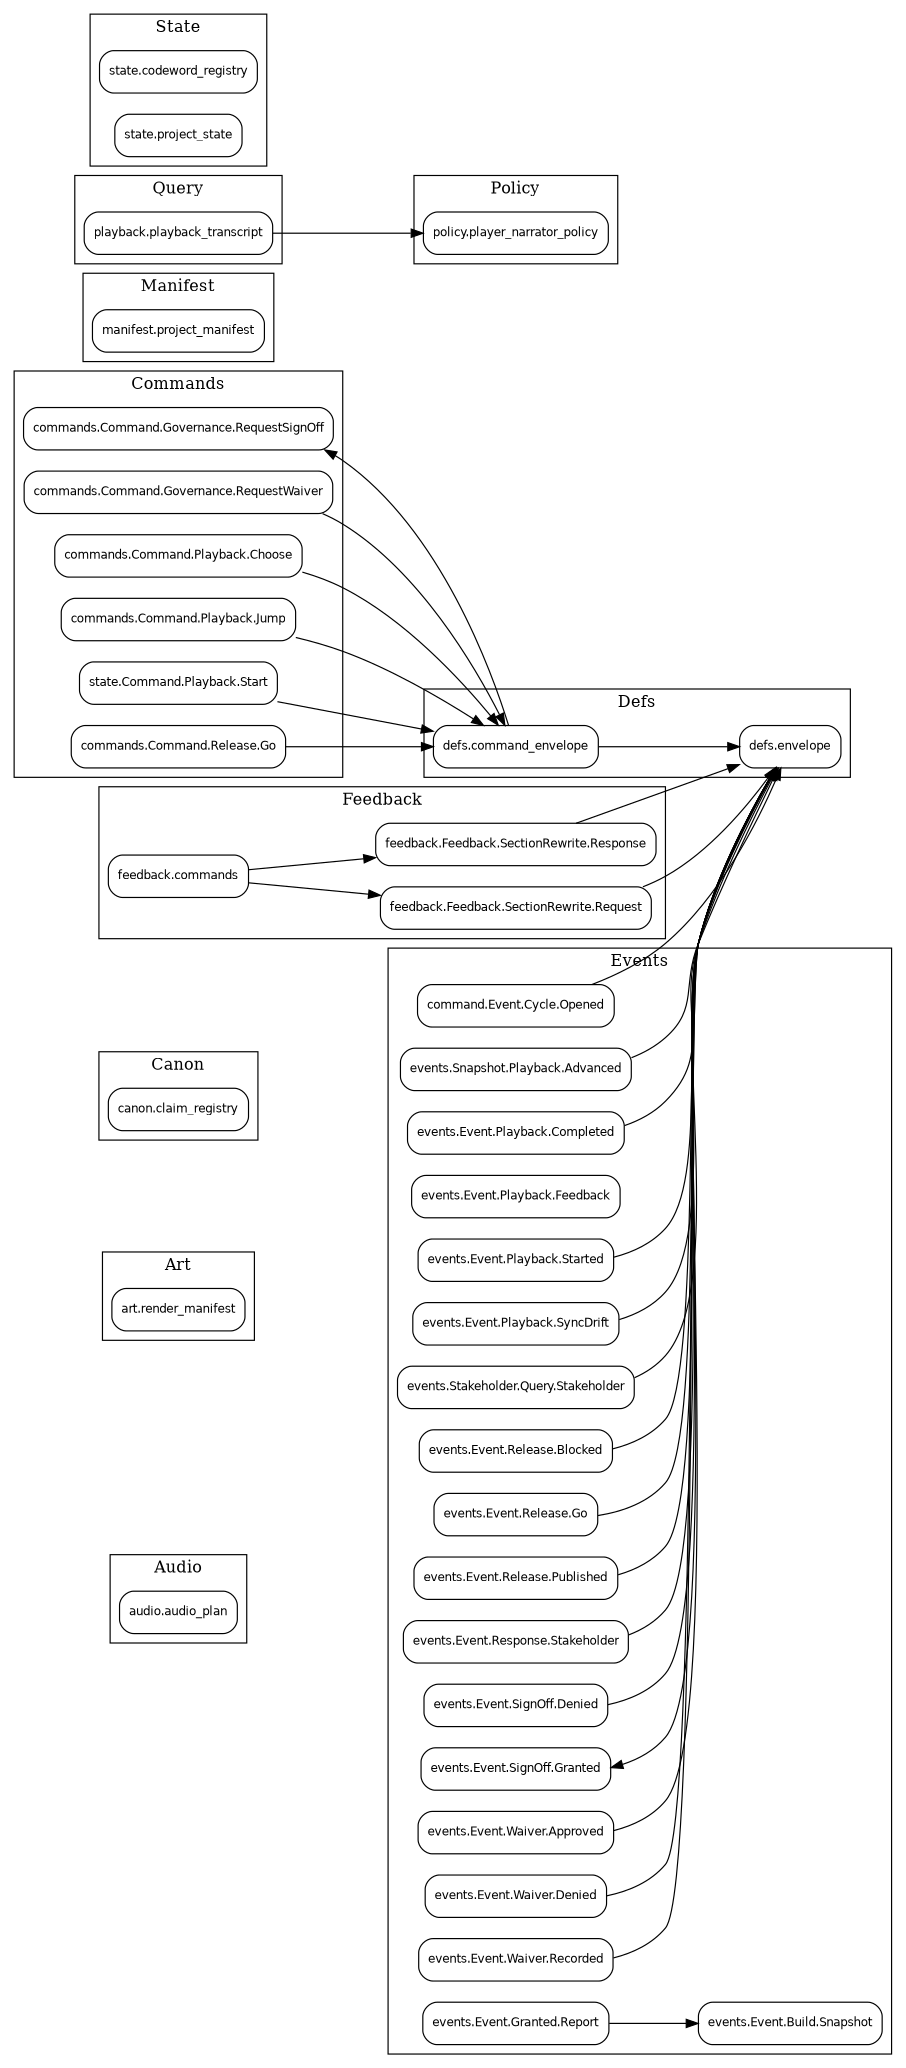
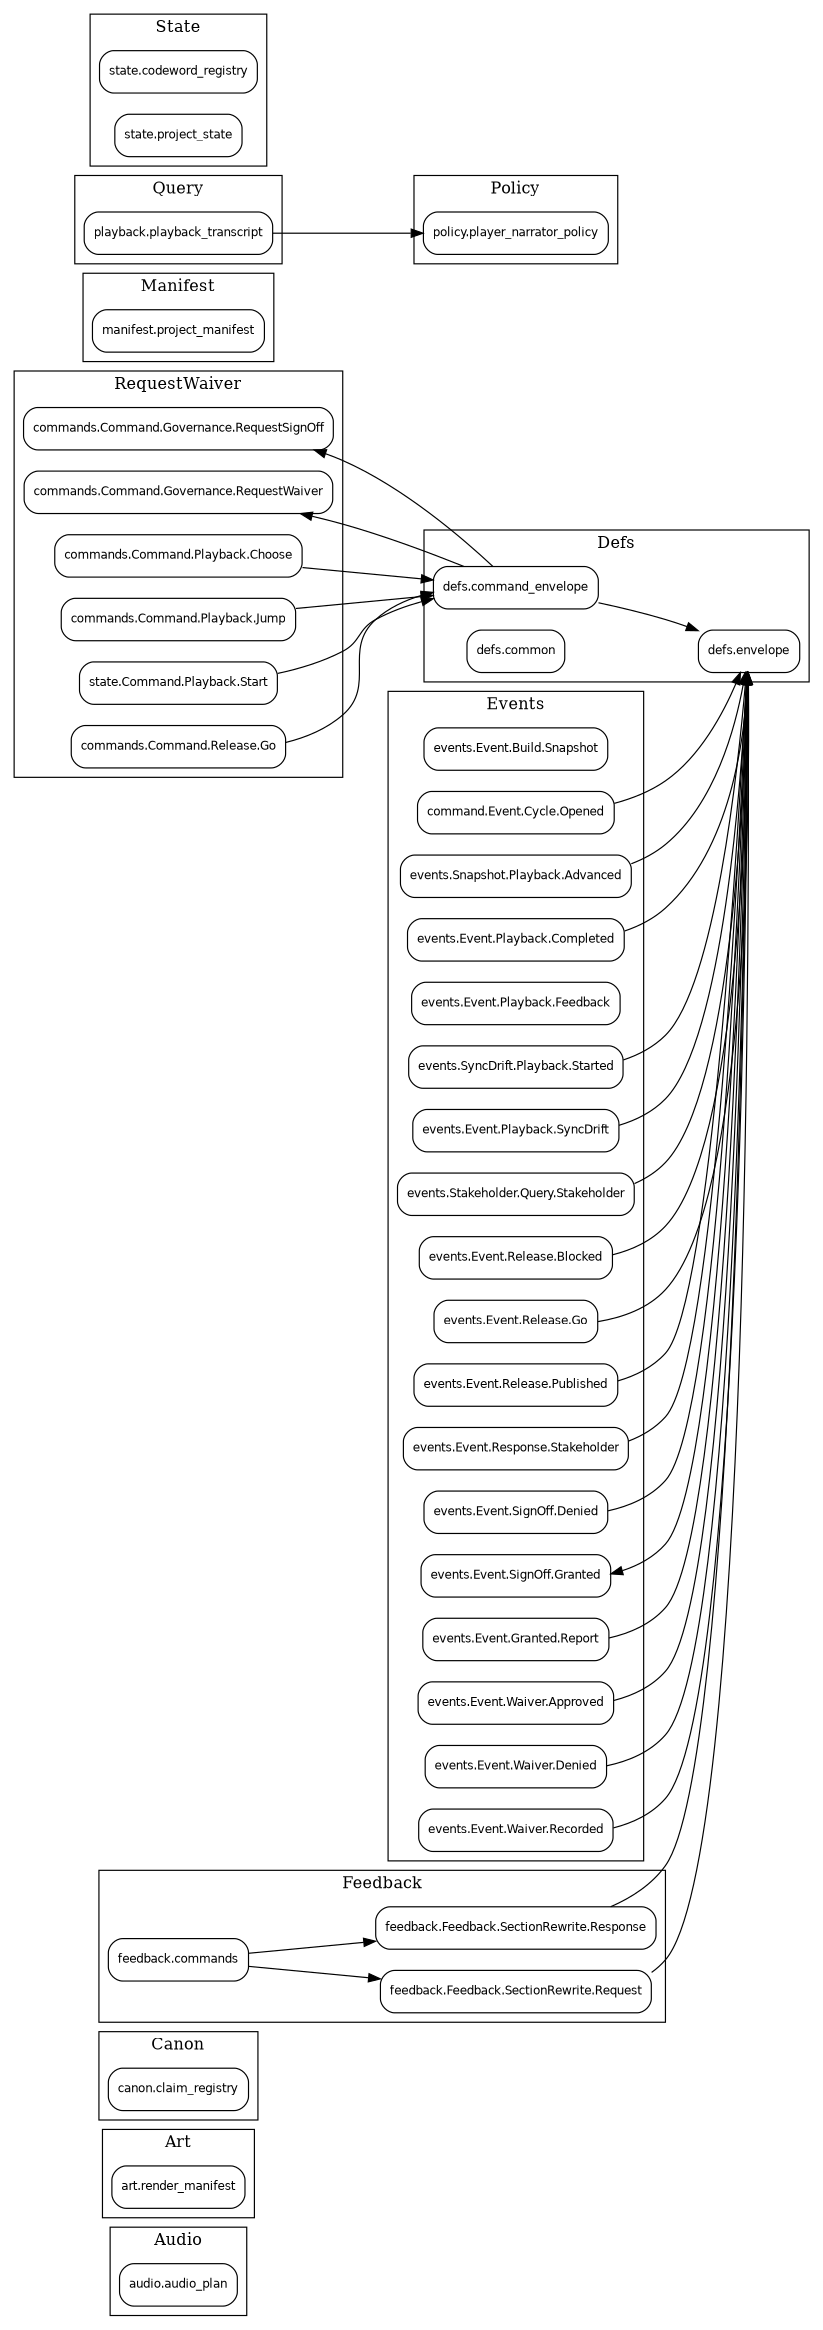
  digraph {
    rankdir=LR
    node [fontname=Helvetica fontsize=10 shape=box style=rounded]
    "audio.audio_plan"
    n2 [label="art.render_manifest"]
    "canon.claim_registry"
    "commands.Command.Governance.RequestSignOff"
    "commands.Command.Governance.RequestWaiver"
    "commands.Command.Playback.Choose"
    "commands.Command.Playback.Jump"
    n8 [label="state.Command.Playback.Start"]
    "commands.Command.Release.Go"
    "defs.command_envelope"
+   "defs.common"
    "defs.envelope"
    "events.Event.Build.Snapshot"
    n14 [label="command.Event.Cycle.Opened"]
    n15 [label="events.Snapshot.Playback.Advanced"]
    "events.Event.Playback.Completed"
    "events.Event.Playback.Feedback"
-   "events.Event.Playback.Started"
+   "events.Event.Playback.Started" [label="events.SyncDrift.Playback.Started"]
    "events.Event.Playback.SyncDrift"
    n20 [label="events.Stakeholder.Query.Stakeholder"]
    "events.Event.Release.Blocked"
    "events.Event.Release.Go"
    "events.Event.Release.Published"
    "events.Event.Response.Stakeholder"
    "events.Event.SignOff.Denied"
    "events.Event.SignOff.Granted"
    n27 [label="events.Event.Granted.Report"]
    "events.Event.Waiver.Approved"
    "events.Event.Waiver.Denied"
    "events.Event.Waiver.Recorded"
    "feedback.Feedback.SectionRewrite.Request"
    "feedback.Feedback.SectionRewrite.Response"
    n33 [label="feedback.commands"]
    "manifest.project_manifest"
    "playback.playback_transcript"
    "policy.player_narrator_policy"
    "state.codeword_registry"
    "state.project_state"
    subgraph cluster_1 {
      label=Audio
      "audio.audio_plan"
    }
    subgraph cluster_2 {
      label=Art
      n2
    }
    subgraph cluster_3 {
      label=Canon
      "canon.claim_registry"
    }
    subgraph cluster_4 {
-     label=Commands
+     label=RequestWaiver
      "commands.Command.Governance.RequestSignOff"
      "commands.Command.Governance.RequestWaiver"
      "commands.Command.Playback.Choose"
      "commands.Command.Playback.Jump"
      n8
      "commands.Command.Release.Go"
    }
    subgraph cluster_5 {
      label=Defs
      "defs.command_envelope"
+     "defs.common"
      "defs.envelope"
    }
    subgraph cluster_6 {
      label=Events
      "events.Event.Build.Snapshot"
      n14
      n15
      "events.Event.Playback.Completed"
      "events.Event.Playback.Feedback"
      "events.Event.Playback.Started"
      "events.Event.Playback.SyncDrift"
      n20
      "events.Event.Release.Blocked"
      "events.Event.Release.Go"
      "events.Event.Release.Published"
      "events.Event.Response.Stakeholder"
      "events.Event.SignOff.Denied"
      "events.Event.SignOff.Granted"
      n27
      "events.Event.Waiver.Approved"
      "events.Event.Waiver.Denied"
      "events.Event.Waiver.Recorded"
    }
    subgraph cluster_7 {
      label=Feedback
      "feedback.Feedback.SectionRewrite.Request"
      "feedback.Feedback.SectionRewrite.Response"
      n33
    }
    subgraph cluster_8 {
      label=Manifest
      "manifest.project_manifest"
    }
    subgraph cluster_9 {
      label=Query
      "playback.playback_transcript"
    }
    subgraph cluster_10 {
      label=Policy
      "policy.player_narrator_policy"
    }
    subgraph cluster_11 {
      label=State
      "state.codeword_registry"
      "state.project_state"
    }
-   "commands.Command.Governance.RequestWaiver" -> "defs.command_envelope"
+   "defs.command_envelope" -> "commands.Command.Governance.RequestWaiver"
    "commands.Command.Playback.Choose" -> "defs.command_envelope"
    "commands.Command.Playback.Jump" -> "defs.command_envelope"
    n8 -> "defs.command_envelope"
    "commands.Command.Release.Go" -> "defs.command_envelope"
    "defs.command_envelope" -> "commands.Command.Governance.RequestSignOff"
    "defs.command_envelope" -> "defs.envelope"
    "defs.envelope" -> "events.Event.SignOff.Granted"
    n14 -> "defs.envelope"
    n15 -> "defs.envelope"
    "events.Event.Playback.Completed" -> "defs.envelope"
    "events.Event.Playback.Started" -> "defs.envelope"
    "events.Event.Playback.SyncDrift" -> "defs.envelope"
    n20 -> "defs.envelope"
    "events.Event.Release.Blocked" -> "defs.envelope"
    "events.Event.Release.Go" -> "defs.envelope"
    "events.Event.Release.Published" -> "defs.envelope"
    "events.Event.Response.Stakeholder" -> "defs.envelope"
    "events.Event.SignOff.Denied" -> "defs.envelope"
-   n27 -> "events.Event.Build.Snapshot"
+   n27 -> "defs.envelope"
    "events.Event.Waiver.Approved" -> "defs.envelope"
    "events.Event.Waiver.Denied" -> "defs.envelope"
    "events.Event.Waiver.Recorded" -> "defs.envelope"
    "feedback.Feedback.SectionRewrite.Request" -> "defs.envelope"
    "feedback.Feedback.SectionRewrite.Response" -> "defs.envelope"
    n33 -> "feedback.Feedback.SectionRewrite.Request"
    n33 -> "feedback.Feedback.SectionRewrite.Response"
    "playback.playback_transcript" -> "policy.player_narrator_policy"
  }
